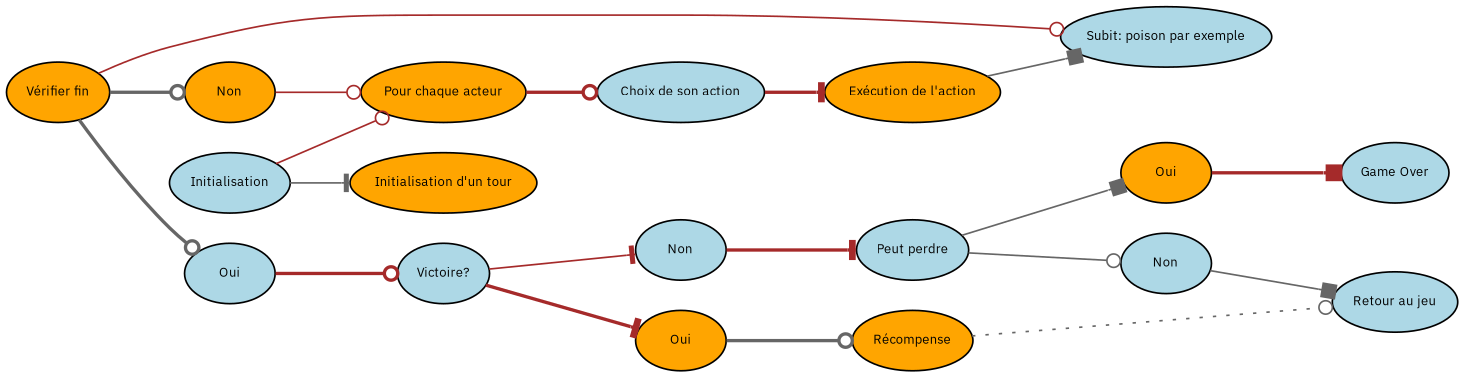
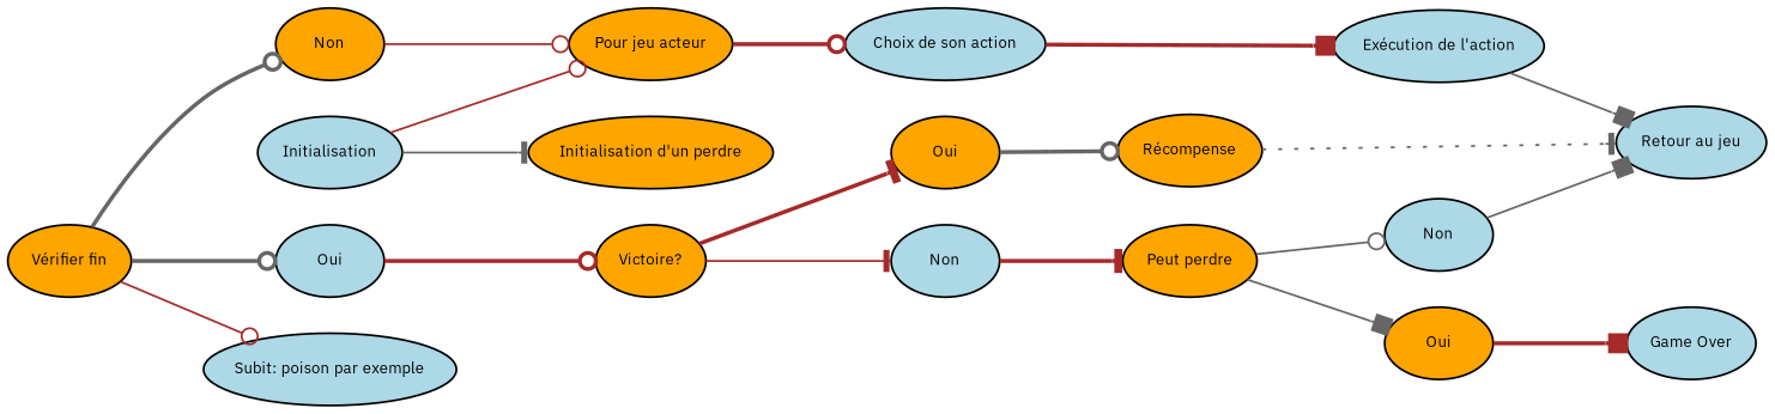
  digraph {
    fontname="IBM Plex Sans"
    fontsize=8
    rankdir=LR
    node [fillcolor=lightblue fontname="IBM Plex Sans" fontsize=8 style=filled]
    edge [arrowhead=odot color=brown fontname="IBM Plex Sans" fontsize=8 style=bold]
-   n1 [fillcolor=orange label="Pour chaque acteur"]
+   n1 [fillcolor=orange label="Pour jeu acteur"]
    n2 [label="Choix de son action"]
-   n3 [fillcolor=orange label="Exécution de l'action"]
+   n3 [label="Exécution de l'action"]
    n4 [label="Subit\: poison par exemple"]
    n5 [fillcolor=orange label="Vérifier fin"]
    n6 [label=Oui]
    n7 [fillcolor=orange label=Non]
-   n8 [label="Victoire?"]
+   n8 [fillcolor=orange label="Victoire?"]
    n9 [label=Initialisation]
-   n10 [fillcolor=orange label="Initialisation d'un tour"]
+   n10 [fillcolor=orange label="Initialisation d'un perdre"]
    n11 [fillcolor=orange label=Oui]
    n12 [label=Non]
    n13 [fillcolor=orange label="Récompense"]
-   n14 [label="Peut perdre"]
+   n14 [fillcolor=orange label="Peut perdre"]
    n15 [label="Retour au jeu"]
    n16 [fillcolor=orange label=Oui]
    n17 [label=Non]
    n18 [label="Game Over"]
    subgraph sub_1 {
      n1
      n2
      n3
      n4
      n5
      n6
      n7
    }
    n1 -> n2
-   n2 -> n3 [arrowhead=tee]
-   n3 -> n4 [arrowhead=box color=gray40 style=solid]
+   n2 -> n3 [arrowhead=box]
+   n3 -> n15 [arrowhead=box color=gray40 style=solid]
    n5 -> n4 [style=solid]
    n5 -> n6 [color=gray40]
    n5 -> n7 [color=gray40]
    n6 -> n8
    n7 -> n1 [style=solid]
    n8 -> n11 [arrowhead=tee]
    n8 -> n12 [arrowhead=tee style=solid]
    n9 -> n1 [style=solid]
    n9 -> n10 [arrowhead=tee color=gray40 style=solid]
    n11 -> n13 [color=gray40]
    n12 -> n14 [arrowhead=tee]
-   n13 -> n15 [color=gray40 style=dotted]
+   n13 -> n15 [arrowhead=tee color=gray40 style=dotted]
    n14 -> n16 [arrowhead=box color=gray40 style=solid]
    n14 -> n17 [color=gray40 style=solid]
    n16 -> n18 [arrowhead=box]
    n17 -> n15 [arrowhead=box color=gray40 style=solid]
  }
